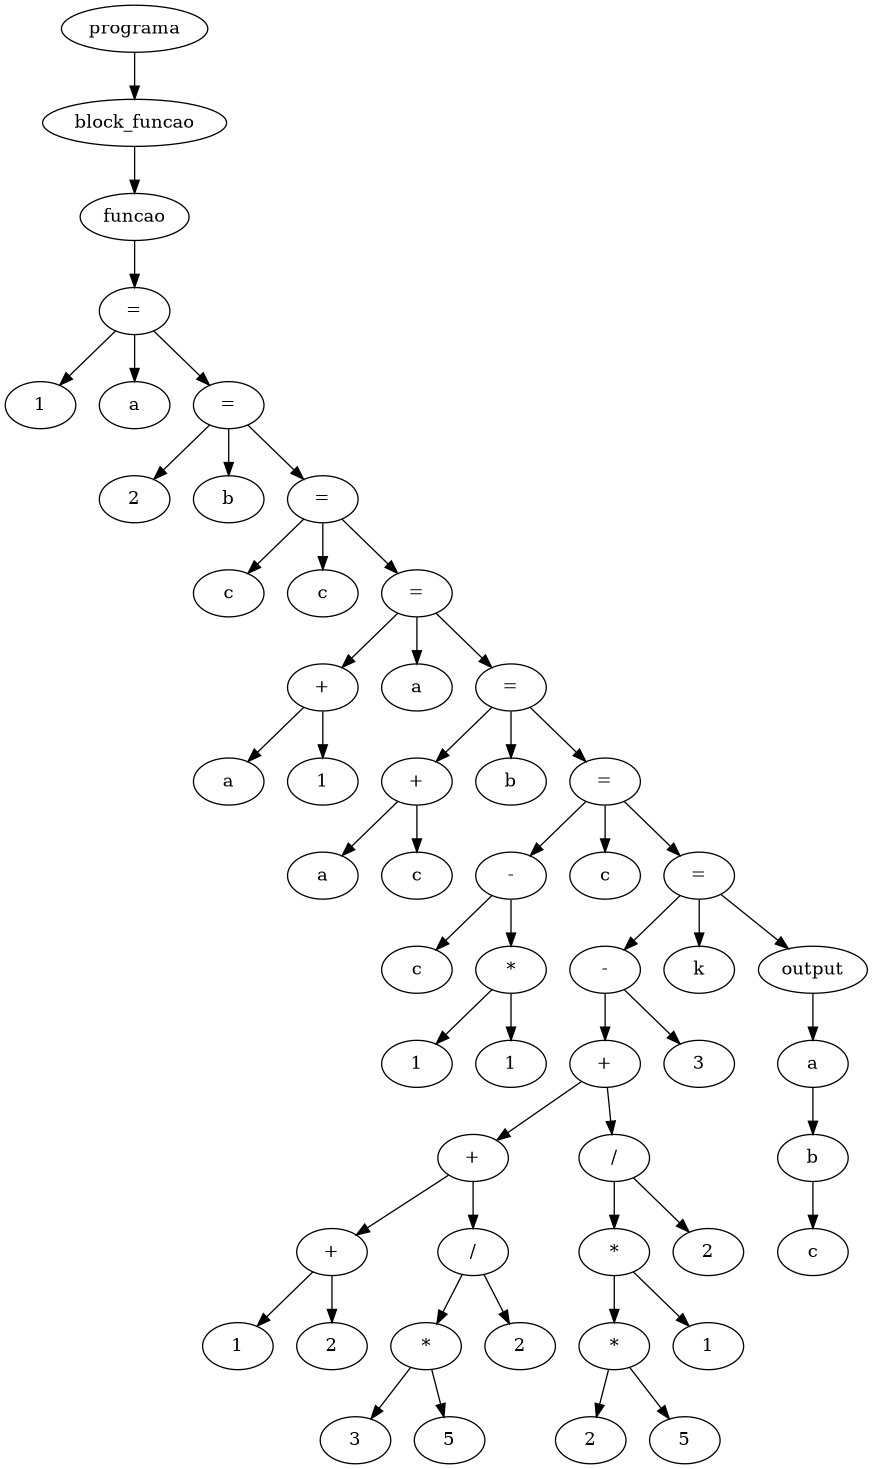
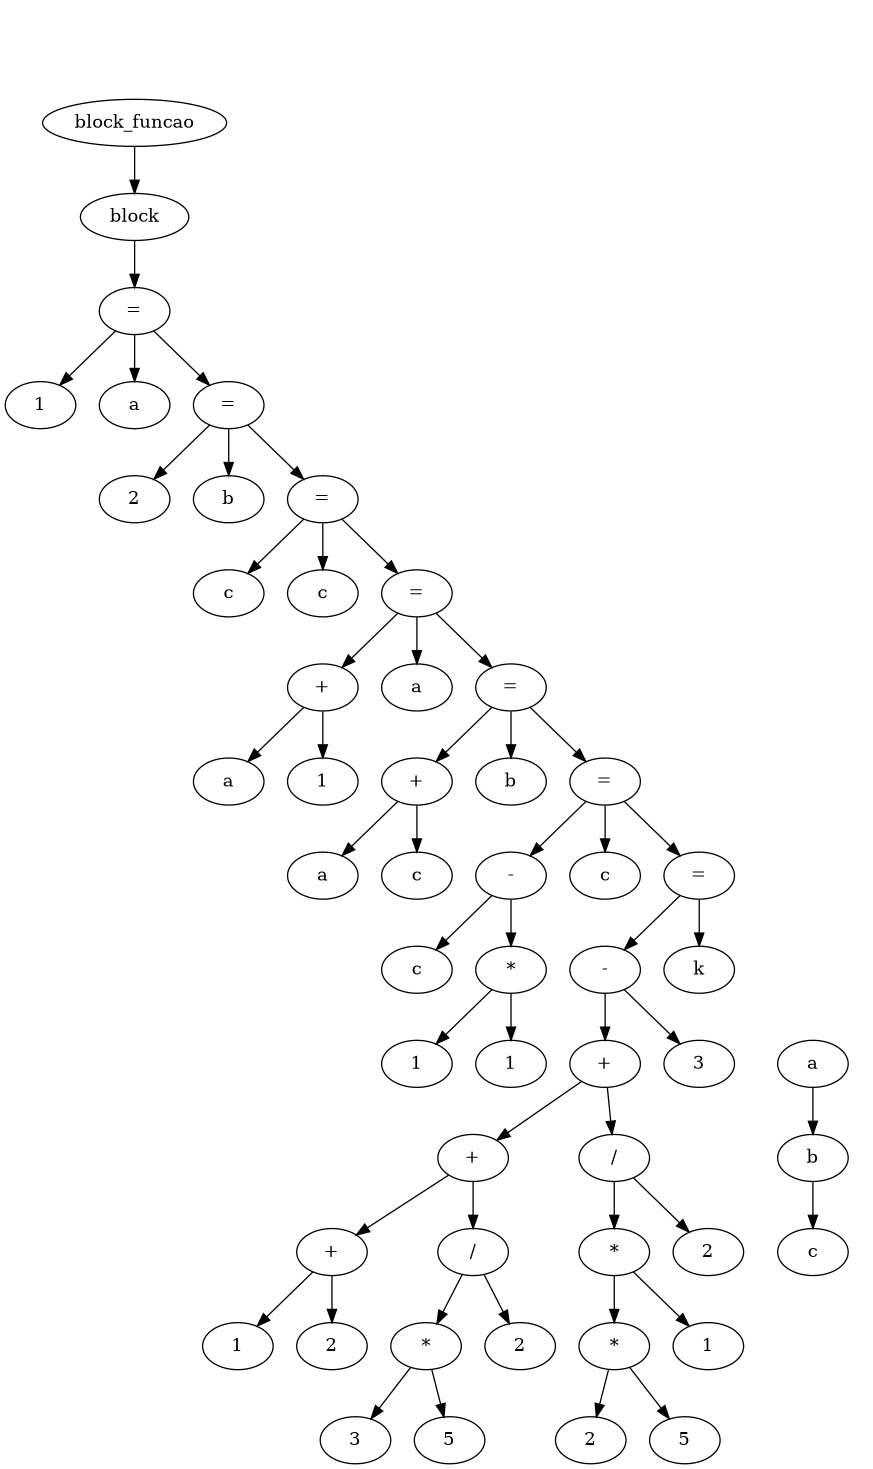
  digraph {
    n1 [label=1]
    n2 [label="="]
    n3 [label=a]
    n4 [label="="]
    n5 [label=2]
    n6 [label=b]
    n7 [label="="]
    n8 [label=c]
    n9 [label=c]
    n10 [label="="]
    n11 [label="+"]
    n12 [label=a]
    n13 [label="="]
    n14 [label=a]
    n15 [label=1]
    n16 [label="+"]
    n17 [label=b]
    n18 [label="="]
    n19 [label=a]
    n20 [label=c]
    n21 [label="-"]
    n22 [label=c]
    n23 [label="="]
    n24 [label=c]
    n25 [label=1]
    n26 [label=1]
    n27 [label="*"]
    n28 [label="-"]
    n29 [label=k]
-   n30 [label=output]
    n31 [label=1]
    n32 [label=2]
    n33 [label="+"]
    n34 [label=3]
    n35 [label=5]
    n36 [label="*"]
    n37 [label=2]
    n38 [label="/"]
    n39 [label="+"]
    n40 [label=2]
    n41 [label=5]
    n42 [label="*"]
    n43 [label=1]
    n44 [label="*"]
    n45 [label=2]
    n46 [label="/"]
    n47 [label="+"]
    n48 [label=3]
    n49 [label=a]
    n50 [label=b]
    n51 [label=c]
-   n52 [label=funcao]
+   n52 [label=block]
    n53 [label=block_funcao]
-   n54 [label=programa]
    n2 -> n1
    n2 -> n3
    n2 -> n4
    n4 -> n5
    n4 -> n6
    n4 -> n7
    n7 -> n8
    n7 -> n9
    n7 -> n10
    n10 -> n11
    n10 -> n12
    n10 -> n13
    n11 -> n14
    n11 -> n15
    n13 -> n16
    n13 -> n17
    n13 -> n18
    n16 -> n19
    n16 -> n20
    n18 -> n21
    n18 -> n22
    n18 -> n23
    n21 -> n24
    n21 -> n27
    n23 -> n28
    n23 -> n29
-   n23 -> n30
    n27 -> n25
    n27 -> n26
    n28 -> n47
    n28 -> n48
-   n30 -> n49
    n33 -> n31
    n33 -> n32
    n36 -> n34
    n36 -> n35
    n38 -> n36
    n38 -> n37
    n39 -> n33
    n39 -> n38
    n42 -> n40
    n42 -> n41
    n44 -> n42
    n44 -> n43
    n46 -> n44
    n46 -> n45
    n47 -> n39
    n47 -> n46
    n49 -> n50
    n50 -> n51
    n52 -> n2
    n53 -> n52
-   n54 -> n53
  }
